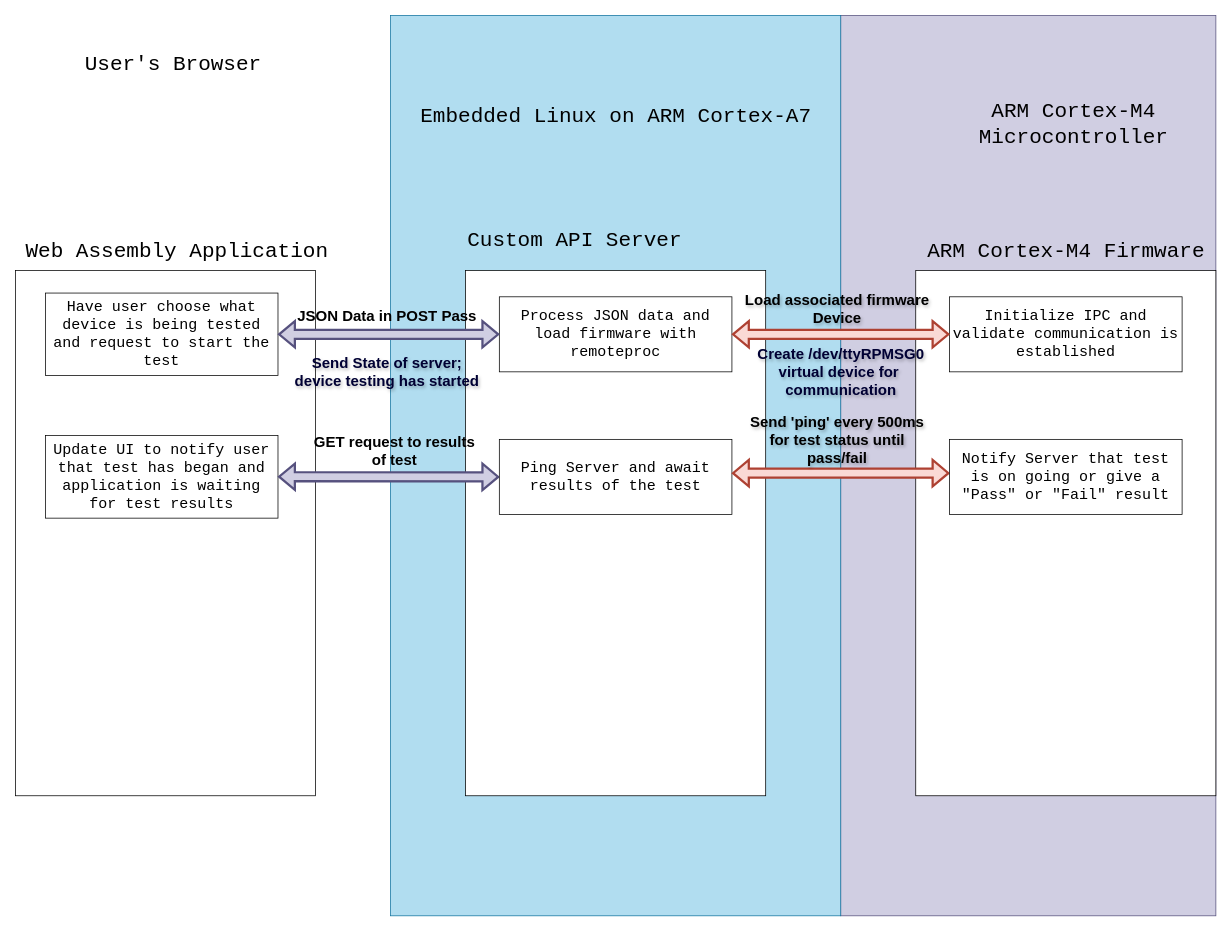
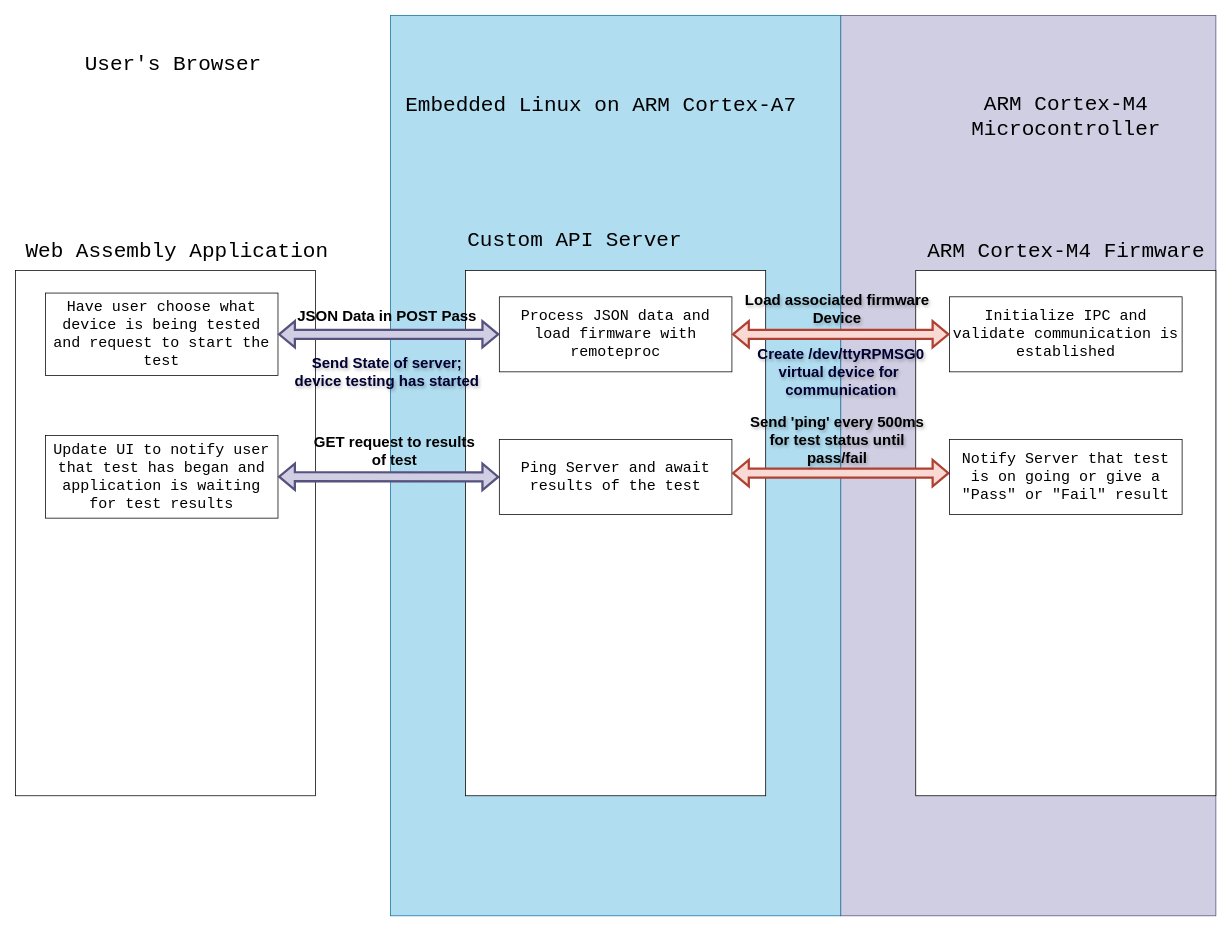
  <mxCell id="0" />
  <mxCell id="1" parent="0" />
  <mxCell id="2" value="" style="whiteSpace=wrap;html=1;fillColor=#d0cee2;strokeColor=#56517e;fontFamily=Courier New;" vertex="1" parent="1"><mxGeometry x="1120" width="500" height="1200" as="geometry" y="20" /></mxCell>
  <mxCell id="3" value="" style="whiteSpace=wrap;html=1;fillColor=#b1ddf0;strokeColor=#10739e;fontFamily=Courier New;" vertex="1" parent="1"><mxGeometry x="520" width="600" height="1200" as="geometry" y="20" /></mxCell>
  <mxCell id="4" value="" style="rounded=0;whiteSpace=wrap;html=1;fontFamily=Courier New;" vertex="1" parent="1"><mxGeometry y="360" width="400" height="700" as="geometry" x="20" /></mxCell>
  <mxCell id="5" value="&lt;font style=&quot;font-size: 28px;&quot;&gt;Web Assembly Application&lt;br&gt;&lt;/font&gt;" style="text;html=1;align=center;verticalAlign=middle;resizable=0;points=[];autosize=1;strokeColor=none;fillColor=none;fontFamily=Courier New;" vertex="1" parent="1"><mxGeometry y="310" width="430" height="50" as="geometry" x="20" /></mxCell>
  <mxCell id="6" value="" style="rounded=0;whiteSpace=wrap;html=1;fontFamily=Courier New;" vertex="1" parent="1"><mxGeometry x="620" y="360" width="400" height="700" as="geometry" /></mxCell>
  <mxCell id="7" value="" style="rounded=0;whiteSpace=wrap;html=1;fontFamily=Courier New;" vertex="1" parent="1"><mxGeometry x="1220" y="360" width="400" height="700" as="geometry" /></mxCell>
  <mxCell id="8" value="&lt;font style=&quot;font-size: 28px;&quot;&gt;Custom API Server&lt;br&gt;&lt;/font&gt;" style="text;html=1;align=center;verticalAlign=middle;resizable=0;points=[];autosize=1;strokeColor=none;fillColor=none;fontFamily=Courier New;" vertex="1" parent="1"><mxGeometry x="610" y="295" width="310" height="50" as="geometry" /></mxCell>
  <mxCell id="9" value="&lt;font style=&quot;font-size: 28px;&quot;&gt;ARM Cortex-M4 Firmware&lt;br&gt;&lt;/font&gt;" style="text;html=1;align=center;verticalAlign=middle;resizable=0;points=[];autosize=1;strokeColor=none;fillColor=none;fontFamily=Courier New;" vertex="1" parent="1"><mxGeometry x="1225" y="310" width="390" height="50" as="geometry" /></mxCell>
- <mxCell id="10" value="&lt;font style=&quot;font-size: 28px;&quot;&gt;Embedded Linux on ARM Cortex-A7&lt;br&gt;&lt;/font&gt;" style="text;html=1;align=center;verticalAlign=middle;resizable=0;points=[];autosize=1;strokeColor=none;fillColor=none;fontFamily=Courier New;" vertex="1" parent="1"><mxGeometry x="550" y="130" width="540" height="50" as="geometry" /></mxCell>
- <mxCell id="11" value="&lt;font style=&quot;font-size: 28px;&quot;&gt;ARM Cortex-M4 &lt;br&gt;Microcontroller&lt;br&gt;&lt;/font&gt;" style="text;html=1;align=center;verticalAlign=middle;resizable=0;points=[];autosize=1;strokeColor=none;fillColor=none;fontFamily=Courier New;" vertex="1" parent="1"><mxGeometry x="1290" y="125" width="280" height="80" as="geometry" /></mxCell>
+ <mxCell id="10" value="&lt;font style=&quot;font-size: 28px;&quot;&gt;Embedded Linux on ARM Cortex-A7&lt;br&gt;&lt;/font&gt;" style="text;html=1;align=center;verticalAlign=middle;resizable=0;points=[];autosize=1;strokeColor=none;fillColor=none;fontFamily=Courier New;" vertex="1" parent="1"><mxGeometry x="530" y="115" width="540" height="50" as="geometry" /></mxCell>
+ <mxCell id="11" value="&lt;font style=&quot;font-size: 28px;&quot;&gt;ARM Cortex-M4 &lt;br&gt;Microcontroller&lt;br&gt;&lt;/font&gt;" style="text;html=1;align=center;verticalAlign=middle;resizable=0;points=[];autosize=1;strokeColor=none;fillColor=none;fontFamily=Courier New;" vertex="1" parent="1"><mxGeometry x="1280" y="115" width="280" height="80" as="geometry" /></mxCell>
  <mxCell id="12" value="&lt;font style=&quot;font-size: 28px;&quot;&gt;User's Browser &lt;/font&gt;" style="text;html=1;align=center;verticalAlign=middle;resizable=0;points=[];autosize=1;strokeColor=none;fillColor=none;fontFamily=Courier New;" vertex="1" parent="1"><mxGeometry x="100" y="60" width="260" height="50" as="geometry" /></mxCell>
  <mxCell id="13" value="&lt;font style=&quot;font-size: 20px;&quot;&gt;Have user choose what device is being tested and request to start the test&lt;/font&gt;" style="whiteSpace=wrap;html=1;fontSize=20;fontFamily=Courier New;" vertex="1" parent="1"><mxGeometry x="60" y="390" width="310" height="110" as="geometry" /></mxCell>
  <mxCell id="14" value="Process JSON data and load firmware with remoteproc" style="whiteSpace=wrap;html=1;fontSize=20;fontFamily=Courier New;" vertex="1" parent="1"><mxGeometry x="665" y="395" width="310" height="100" as="geometry" /></mxCell>
  <mxCell id="15" value="" style="shape=flexArrow;endArrow=classic;startArrow=classic;html=1;rounded=0;exitX=1;exitY=0.5;exitDx=0;exitDy=0;strokeWidth=3;fillColor=#d0cee2;strokeColor=#56517e;" edge="1" parent="1" source="13" target="14"><mxGeometry width="100" height="100" relative="1" as="geometry"><mxPoint x="460" y="560" as="sourcePoint" /><mxPoint x="660" y="450" as="targetPoint" /></mxGeometry></mxCell>
  <mxCell id="16" value="&lt;font&gt;JSON Data in POST Pass&lt;/font&gt;" style="text;html=1;align=center;verticalAlign=middle;resizable=0;points=[];autosize=1;strokeColor=none;fillColor=none;fontSize=20;fontColor=default;labelBackgroundColor=none;fontStyle=1" vertex="1" parent="1"><mxGeometry x="370" y="400" width="290" height="40" as="geometry" /></mxCell>
  <mxCell id="17" value="Initialize IPC and validate communication is established" style="whiteSpace=wrap;html=1;fontSize=20;fontFamily=Courier New;" vertex="1" parent="1"><mxGeometry x="1265" y="395" width="310" height="100" as="geometry" /></mxCell>
  <mxCell id="18" value="" style="shape=flexArrow;endArrow=classic;startArrow=classic;html=1;rounded=0;exitX=1;exitY=0.5;exitDx=0;exitDy=0;entryX=0;entryY=0.5;entryDx=0;entryDy=0;fontSize=12;strokeWidth=3;fillColor=#fad9d5;strokeColor=#ae4132;" edge="1" parent="1" source="14" target="17"><mxGeometry width="100" height="100" relative="1" as="geometry"><mxPoint x="1040" y="550" as="sourcePoint" /><mxPoint x="1140" y="450" as="targetPoint" /></mxGeometry></mxCell>
  <mxCell id="19" value="&lt;font&gt;Load associated firmware&lt;br&gt;Device&lt;br&gt;&lt;/font&gt;" style="text;html=1;align=center;verticalAlign=middle;resizable=0;points=[];autosize=1;strokeColor=none;fillColor=none;fontSize=20;fontColor=default;labelBackgroundColor=none;fontStyle=1;textShadow=1;" vertex="1" parent="1"><mxGeometry x="990" y="380" width="250" height="60" as="geometry" /></mxCell>
  <mxCell id="20" value="&lt;div&gt;&lt;font&gt;Create /dev/ttyRPMSG0&lt;/font&gt;&lt;/div&gt;&lt;div&gt;&lt;font&gt;virtual device for&amp;nbsp;&lt;/font&gt;&lt;/div&gt;&lt;div&gt;&lt;font&gt;communication&lt;br&gt;&lt;/font&gt;&lt;/div&gt;" style="text;html=1;align=center;verticalAlign=middle;resizable=0;points=[];autosize=1;strokeColor=none;fillColor=none;fontSize=20;fontColor=#000033;labelBackgroundColor=none;fontStyle=1;textShadow=1;" vertex="1" parent="1"><mxGeometry x="1000" y="450" width="240" height="90" as="geometry" /></mxCell>
  <mxCell id="21" value="Send State of server; &lt;br&gt;device testing has started" style="text;html=1;align=center;verticalAlign=middle;resizable=0;points=[];autosize=1;strokeColor=none;fillColor=none;fontSize=20;fontColor=#000033;labelBackgroundColor=none;fontStyle=1;textShadow=1;" vertex="1" parent="1"><mxGeometry x="390" y="465" width="250" height="60" as="geometry" /></mxCell>
  <mxCell id="22" value="Update UI to notify user that test has began and application is waiting for test results" style="whiteSpace=wrap;html=1;fontSize=20;fontFamily=Courier New;" vertex="1" parent="1"><mxGeometry x="60" y="580" width="310" height="110" as="geometry" /></mxCell>
  <mxCell id="23" value="" style="shape=flexArrow;endArrow=classic;startArrow=classic;html=1;rounded=0;exitX=1;exitY=0.5;exitDx=0;exitDy=0;strokeWidth=3;fillColor=#d0cee2;strokeColor=#56517e;entryX=0;entryY=0.5;entryDx=0;entryDy=0;" edge="1" parent="1" target="25"><mxGeometry width="100" height="100" relative="1" as="geometry"><mxPoint x="370" y="634.71" as="sourcePoint" /><mxPoint x="645" y="635.03" as="targetPoint" /></mxGeometry></mxCell>
  <mxCell id="24" value="&lt;font&gt;GET request to results &lt;br&gt;of test&lt;br&gt;&lt;/font&gt;" style="text;html=1;align=center;verticalAlign=middle;resizable=0;points=[];autosize=1;strokeColor=none;fillColor=none;fontSize=20;fontColor=default;labelBackgroundColor=none;fontStyle=1" vertex="1" parent="1"><mxGeometry x="415" y="570" width="220" height="60" as="geometry" /></mxCell>
  <mxCell id="25" value="Ping Server and await results of the test" style="whiteSpace=wrap;html=1;fontSize=20;fontFamily=Courier New;" vertex="1" parent="1"><mxGeometry x="665" y="585" width="310" height="100" as="geometry" /></mxCell>
  <mxCell id="26" value="" style="shape=flexArrow;endArrow=classic;startArrow=classic;html=1;rounded=0;exitX=1;exitY=0.5;exitDx=0;exitDy=0;entryX=0;entryY=0.5;entryDx=0;entryDy=0;fontSize=12;strokeWidth=3;fillColor=#fad9d5;strokeColor=#ae4132;" edge="1" parent="1"><mxGeometry width="100" height="100" relative="1" as="geometry"><mxPoint x="975" y="630" as="sourcePoint" /><mxPoint x="1265" y="630" as="targetPoint" /></mxGeometry></mxCell>
  <mxCell id="27" value="&lt;div&gt;&lt;font&gt;Send 'ping' every 500ms&lt;/font&gt;&lt;/div&gt;&lt;div&gt;&lt;font&gt;for test status until&lt;/font&gt;&lt;/div&gt;&lt;div&gt;&lt;font&gt;pass/fail&lt;br&gt;&lt;/font&gt;&lt;/div&gt;" style="text;html=1;align=center;verticalAlign=middle;resizable=0;points=[];autosize=1;fillColor=none;fontSize=20;labelBackgroundColor=none;fontStyle=1;fontColor=default;textShadow=1;labelBorderColor=none;" vertex="1" parent="1"><mxGeometry x="995" y="540" width="240" height="90" as="geometry" /></mxCell>
  <mxCell id="28" value="Notify Server that test is on going or give a &quot;Pass&quot; or &quot;Fail&quot; result" style="whiteSpace=wrap;html=1;fontSize=20;fontFamily=Courier New;" vertex="1" parent="1"><mxGeometry x="1265" y="585" width="310" height="100" as="geometry" /></mxCell>
